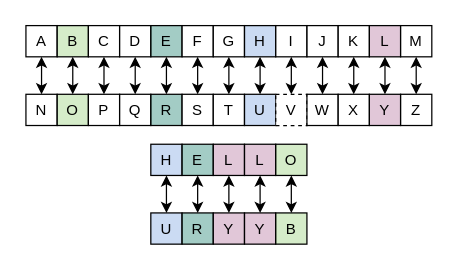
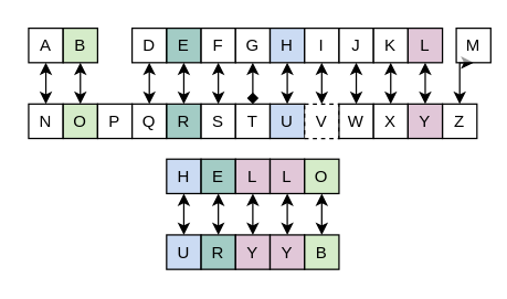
  <mxCell id="0" />
  <mxCell id="1" parent="0" />
  <mxCell id="2" style="edgeStyle=orthogonalEdgeStyle;rounded=0;orthogonalLoop=1;jettySize=auto;html=1;exitX=0.5;exitY=1;exitDx=0;exitDy=0;entryX=0.5;entryY=0;entryDx=0;entryDy=0;startArrow=classic;startFill=1;" edge="1" parent="1" source="3" target="28"><mxGeometry relative="1" as="geometry" /></mxCell>
  <mxCell id="3" value="A" style="whiteSpace=wrap;html=1;aspect=fixed;fillOpacity=60;strokeOpacity=100;" vertex="1" parent="1"><mxGeometry x="20" y="20" width="25" height="25" as="geometry" /></mxCell>
  <mxCell id="4" style="edgeStyle=orthogonalEdgeStyle;rounded=0;orthogonalLoop=1;jettySize=auto;html=1;exitX=0.5;exitY=1;exitDx=0;exitDy=0;entryX=0.5;entryY=0;entryDx=0;entryDy=0;startArrow=classic;startFill=1;" edge="1" parent="1" source="5" target="29"><mxGeometry relative="1" as="geometry" /></mxCell>
  <mxCell id="5" value="B" style="whiteSpace=wrap;html=1;aspect=fixed;fillColor=#B9E0A5;fillOpacity=60;strokeOpacity=100;" vertex="1" parent="1"><mxGeometry x="45" y="20" width="25" height="25" as="geometry" /></mxCell>
- <mxCell id="6" style="edgeStyle=orthogonalEdgeStyle;rounded=0;orthogonalLoop=1;jettySize=auto;html=1;exitX=0.5;exitY=1;exitDx=0;exitDy=0;entryX=0.5;entryY=0;entryDx=0;entryDy=0;startArrow=classic;startFill=1;" edge="1" parent="1" source="7" target="30"><mxGeometry relative="1" as="geometry" /></mxCell>
- <mxCell id="7" value="C" style="whiteSpace=wrap;html=1;aspect=fixed;fillOpacity=60;strokeOpacity=100;" vertex="1" parent="1"><mxGeometry x="70" y="20" width="25" height="25" as="geometry" /></mxCell>
  <mxCell id="8" style="edgeStyle=orthogonalEdgeStyle;rounded=0;orthogonalLoop=1;jettySize=auto;html=1;exitX=0.5;exitY=1;exitDx=0;exitDy=0;entryX=0.5;entryY=0;entryDx=0;entryDy=0;startArrow=classic;startFill=1;" edge="1" parent="1" source="9" target="31"><mxGeometry relative="1" as="geometry" /></mxCell>
  <mxCell id="9" value="D" style="whiteSpace=wrap;html=1;aspect=fixed;fillOpacity=60;strokeOpacity=100;" vertex="1" parent="1"><mxGeometry x="95" y="20" width="25" height="25" as="geometry" /></mxCell>
  <mxCell id="10" style="edgeStyle=orthogonalEdgeStyle;rounded=0;orthogonalLoop=1;jettySize=auto;html=1;exitX=0.5;exitY=1;exitDx=0;exitDy=0;entryX=0.5;entryY=0;entryDx=0;entryDy=0;startArrow=classic;startFill=1;" edge="1" parent="1" source="11" target="32"><mxGeometry relative="1" as="geometry" /></mxCell>
  <mxCell id="11" value="E" style="whiteSpace=wrap;html=1;aspect=fixed;fillColor=#67AB9F;fillOpacity=60;strokeOpacity=100;" vertex="1" parent="1"><mxGeometry x="120" y="20" width="25" height="25" as="geometry" /></mxCell>
  <mxCell id="12" style="edgeStyle=orthogonalEdgeStyle;rounded=0;orthogonalLoop=1;jettySize=auto;html=1;exitX=0.5;exitY=1;exitDx=0;exitDy=0;entryX=0.5;entryY=0;entryDx=0;entryDy=0;startArrow=classic;startFill=1;" edge="1" parent="1" source="13" target="33"><mxGeometry relative="1" as="geometry" /></mxCell>
  <mxCell id="13" value="F" style="whiteSpace=wrap;html=1;aspect=fixed;fillOpacity=60;strokeOpacity=100;" vertex="1" parent="1"><mxGeometry x="145" y="20" width="25" height="25" as="geometry" /></mxCell>
- <mxCell id="14" style="edgeStyle=orthogonalEdgeStyle;rounded=0;orthogonalLoop=1;jettySize=auto;html=1;exitX=0.5;exitY=1;exitDx=0;exitDy=0;entryX=0.5;entryY=0;entryDx=0;entryDy=0;startArrow=classic;startFill=1;" edge="1" parent="1" source="15" target="34"><mxGeometry relative="1" as="geometry" /></mxCell>
+ <mxCell id="14" style="edgeStyle=orthogonalEdgeStyle;rounded=0;orthogonalLoop=1;jettySize=auto;html=1;exitX=0.5;exitY=1;exitDx=0;exitDy=0;entryX=0.5;entryY=0;entryDx=0;entryDy=0;startArrow=classic;startFill=1;endArrow=diamond;" edge="1" parent="1" source="15" target="34"><mxGeometry relative="1" as="geometry" /></mxCell>
  <mxCell id="15" value="G" style="whiteSpace=wrap;html=1;aspect=fixed;fillOpacity=60;strokeOpacity=100;" vertex="1" parent="1"><mxGeometry x="170" y="20" width="25" height="25" as="geometry" /></mxCell>
  <mxCell id="16" style="edgeStyle=orthogonalEdgeStyle;rounded=0;orthogonalLoop=1;jettySize=auto;html=1;exitX=0.5;exitY=1;exitDx=0;exitDy=0;entryX=0.5;entryY=0;entryDx=0;entryDy=0;startArrow=classic;startFill=1;" edge="1" parent="1" source="17" target="35"><mxGeometry relative="1" as="geometry" /></mxCell>
  <mxCell id="17" value="H" style="whiteSpace=wrap;html=1;aspect=fixed;fillColor=#A9C4EB;fillOpacity=60;strokeOpacity=100;" vertex="1" parent="1"><mxGeometry x="195" y="20" width="25" height="25" as="geometry" /></mxCell>
  <mxCell id="18" style="edgeStyle=orthogonalEdgeStyle;rounded=0;orthogonalLoop=1;jettySize=auto;html=1;exitX=0.5;exitY=1;exitDx=0;exitDy=0;entryX=0.5;entryY=0;entryDx=0;entryDy=0;startArrow=classic;startFill=1;" edge="1" parent="1" source="19" target="36"><mxGeometry relative="1" as="geometry" /></mxCell>
  <mxCell id="19" value="I" style="whiteSpace=wrap;html=1;aspect=fixed;fillOpacity=60;strokeOpacity=100;" vertex="1" parent="1"><mxGeometry x="220" y="20" width="25" height="25" as="geometry" /></mxCell>
  <mxCell id="20" style="edgeStyle=orthogonalEdgeStyle;rounded=0;orthogonalLoop=1;jettySize=auto;html=1;exitX=0.5;exitY=1;exitDx=0;exitDy=0;entryX=0.5;entryY=0;entryDx=0;entryDy=0;startArrow=classic;startFill=1;" edge="1" parent="1" source="21" target="37"><mxGeometry relative="1" as="geometry" /></mxCell>
  <mxCell id="21" value="J" style="whiteSpace=wrap;html=1;aspect=fixed;fillOpacity=60;strokeOpacity=100;" vertex="1" parent="1"><mxGeometry x="245" y="20" width="25" height="25" as="geometry" /></mxCell>
  <mxCell id="22" style="edgeStyle=orthogonalEdgeStyle;rounded=0;orthogonalLoop=1;jettySize=auto;html=1;exitX=0.5;exitY=1;exitDx=0;exitDy=0;entryX=0.5;entryY=0;entryDx=0;entryDy=0;startArrow=classic;startFill=1;" edge="1" parent="1" source="23" target="38"><mxGeometry relative="1" as="geometry" /></mxCell>
  <mxCell id="23" value="K" style="whiteSpace=wrap;html=1;aspect=fixed;fillOpacity=60;strokeOpacity=100;" vertex="1" parent="1"><mxGeometry x="270" y="20" width="25" height="25" as="geometry" /></mxCell>
  <mxCell id="24" style="edgeStyle=orthogonalEdgeStyle;rounded=0;orthogonalLoop=1;jettySize=auto;html=1;exitX=0.5;exitY=1;exitDx=0;exitDy=0;entryX=0.5;entryY=0;entryDx=0;entryDy=0;startArrow=classic;startFill=1;" edge="1" parent="1" source="25" target="39"><mxGeometry relative="1" as="geometry" /></mxCell>
  <mxCell id="25" value="L" style="whiteSpace=wrap;html=1;aspect=fixed;fillColor=#CDA2BE;fillOpacity=60;strokeOpacity=100;" vertex="1" parent="1"><mxGeometry x="295" y="20" width="25" height="25" as="geometry" /></mxCell>
  <mxCell id="26" style="edgeStyle=orthogonalEdgeStyle;rounded=0;orthogonalLoop=1;jettySize=auto;html=1;exitX=0.5;exitY=1;exitDx=0;exitDy=0;entryX=0.5;entryY=0;entryDx=0;entryDy=0;startArrow=classic;startFill=1;" edge="1" parent="1" source="27" target="40"><mxGeometry relative="1" as="geometry" /></mxCell>
- <mxCell id="27" value="M" style="whiteSpace=wrap;html=1;aspect=fixed;fillOpacity=60;strokeOpacity=100;" vertex="1" parent="1"><mxGeometry x="320" y="20" width="25" height="25" as="geometry" /></mxCell>
+ <mxCell id="27" value="M" style="whiteSpace=wrap;html=1;aspect=fixed;fillOpacity=60;strokeOpacity=100;" vertex="1" parent="1"><mxGeometry x="330" y="20" width="25" height="25" as="geometry" /></mxCell>
  <mxCell id="28" value="N" style="whiteSpace=wrap;html=1;aspect=fixed;fillOpacity=60;strokeOpacity=100;" vertex="1" parent="1"><mxGeometry x="20" y="75" width="25" height="25" as="geometry" /></mxCell>
  <mxCell id="29" value="O" style="whiteSpace=wrap;html=1;aspect=fixed;fillColor=#B9E0A5;fillOpacity=60;strokeOpacity=100;" vertex="1" parent="1"><mxGeometry x="45" y="75" width="25" height="25" as="geometry" /></mxCell>
  <mxCell id="30" value="P" style="whiteSpace=wrap;html=1;aspect=fixed;fillOpacity=60;strokeOpacity=100;" vertex="1" parent="1"><mxGeometry x="70" y="75" width="25" height="25" as="geometry" /></mxCell>
  <mxCell id="31" value="Q" style="whiteSpace=wrap;html=1;aspect=fixed;fillOpacity=60;strokeOpacity=100;" vertex="1" parent="1"><mxGeometry x="95" y="75" width="25" height="25" as="geometry" /></mxCell>
  <mxCell id="32" value="R" style="whiteSpace=wrap;html=1;aspect=fixed;fillColor=#67AB9F;fillOpacity=60;strokeOpacity=100;" vertex="1" parent="1"><mxGeometry x="120" y="75" width="25" height="25" as="geometry" /></mxCell>
  <mxCell id="33" value="S" style="whiteSpace=wrap;html=1;aspect=fixed;fillOpacity=60;strokeOpacity=100;" vertex="1" parent="1"><mxGeometry x="145" y="75" width="25" height="25" as="geometry" /></mxCell>
  <mxCell id="34" value="T" style="whiteSpace=wrap;html=1;aspect=fixed;fillOpacity=60;strokeOpacity=100;" vertex="1" parent="1"><mxGeometry x="170" y="75" width="25" height="25" as="geometry" /></mxCell>
  <mxCell id="35" value="U" style="whiteSpace=wrap;html=1;aspect=fixed;fillColor=#A9C4EB;fillOpacity=60;strokeOpacity=100;" vertex="1" parent="1"><mxGeometry x="195" y="75" width="25" height="25" as="geometry" /></mxCell>
  <mxCell id="36" value="V" style="whiteSpace=wrap;html=1;aspect=fixed;fillOpacity=60;strokeOpacity=100;dashed=1;" vertex="1" parent="1"><mxGeometry x="220" y="75" width="25" height="25" as="geometry" /></mxCell>
  <mxCell id="37" value="W" style="whiteSpace=wrap;html=1;aspect=fixed;fillOpacity=60;strokeOpacity=100;" vertex="1" parent="1"><mxGeometry x="245" y="75" width="25" height="25" as="geometry" /></mxCell>
  <mxCell id="38" value="X" style="whiteSpace=wrap;html=1;aspect=fixed;fillOpacity=60;strokeOpacity=100;" vertex="1" parent="1"><mxGeometry x="270" y="75" width="25" height="25" as="geometry" /></mxCell>
  <mxCell id="39" value="Y" style="whiteSpace=wrap;html=1;aspect=fixed;fillColor=#CDA2BE;fillOpacity=60;strokeOpacity=100;" vertex="1" parent="1"><mxGeometry x="295" y="75" width="25" height="25" as="geometry" /></mxCell>
  <mxCell id="40" value="Z" style="whiteSpace=wrap;html=1;aspect=fixed;fillOpacity=60;strokeOpacity=100;" vertex="1" parent="1"><mxGeometry x="320" y="75" width="25" height="25" as="geometry" /></mxCell>
  <mxCell id="41" style="edgeStyle=orthogonalEdgeStyle;rounded=0;orthogonalLoop=1;jettySize=auto;html=1;exitX=0.5;exitY=1;exitDx=0;exitDy=0;entryX=0.5;entryY=0;entryDx=0;entryDy=0;startArrow=classic;startFill=1;" edge="1" parent="1" source="42" target="51"><mxGeometry relative="1" as="geometry" /></mxCell>
  <mxCell id="42" value="H" style="whiteSpace=wrap;html=1;aspect=fixed;fillColor=#A9C4EB;fillOpacity=60;strokeOpacity=100;" vertex="1" parent="1"><mxGeometry x="120" y="115" width="25" height="25" as="geometry" /></mxCell>
  <mxCell id="43" style="edgeStyle=orthogonalEdgeStyle;rounded=0;orthogonalLoop=1;jettySize=auto;html=1;exitX=0.5;exitY=1;exitDx=0;exitDy=0;entryX=0.5;entryY=0;entryDx=0;entryDy=0;startArrow=classic;startFill=1;" edge="1" parent="1" source="44" target="52"><mxGeometry relative="1" as="geometry" /></mxCell>
  <mxCell id="44" value="E" style="whiteSpace=wrap;html=1;aspect=fixed;fillColor=#67AB9F;fillOpacity=60;strokeOpacity=100;" vertex="1" parent="1"><mxGeometry x="145" y="115" width="25" height="25" as="geometry" /></mxCell>
  <mxCell id="45" style="edgeStyle=orthogonalEdgeStyle;rounded=0;orthogonalLoop=1;jettySize=auto;html=1;exitX=0.5;exitY=1;exitDx=0;exitDy=0;entryX=0.5;entryY=0;entryDx=0;entryDy=0;startArrow=classic;startFill=1;" edge="1" parent="1" source="46" target="53"><mxGeometry relative="1" as="geometry" /></mxCell>
  <mxCell id="46" value="L" style="whiteSpace=wrap;html=1;aspect=fixed;fillColor=#CDA2BE;fillOpacity=60;strokeOpacity=100;" vertex="1" parent="1"><mxGeometry x="170" y="115" width="25" height="25" as="geometry" /></mxCell>
  <mxCell id="47" style="edgeStyle=orthogonalEdgeStyle;rounded=0;orthogonalLoop=1;jettySize=auto;html=1;exitX=0.5;exitY=1;exitDx=0;exitDy=0;entryX=0.5;entryY=0;entryDx=0;entryDy=0;startArrow=classic;startFill=1;" edge="1" parent="1" source="48" target="54"><mxGeometry relative="1" as="geometry" /></mxCell>
  <mxCell id="48" value="L" style="whiteSpace=wrap;html=1;aspect=fixed;fillColor=#CDA2BE;fillOpacity=60;strokeOpacity=100;" vertex="1" parent="1"><mxGeometry x="195" y="115" width="25" height="25" as="geometry" /></mxCell>
  <mxCell id="49" style="edgeStyle=orthogonalEdgeStyle;rounded=0;orthogonalLoop=1;jettySize=auto;html=1;exitX=0.5;exitY=1;exitDx=0;exitDy=0;entryX=0.5;entryY=0;entryDx=0;entryDy=0;startArrow=classic;startFill=1;" edge="1" parent="1" source="50" target="55"><mxGeometry relative="1" as="geometry" /></mxCell>
  <mxCell id="50" value="O" style="whiteSpace=wrap;html=1;aspect=fixed;fillColor=#B9E0A5;fillOpacity=60;strokeOpacity=100;" vertex="1" parent="1"><mxGeometry x="220" y="115" width="25" height="25" as="geometry" /></mxCell>
  <mxCell id="51" value="U" style="whiteSpace=wrap;html=1;aspect=fixed;fillColor=#A9C4EB;fillOpacity=60;strokeOpacity=100;" vertex="1" parent="1"><mxGeometry x="120" y="170" width="25" height="25" as="geometry" /></mxCell>
  <mxCell id="52" value="R" style="whiteSpace=wrap;html=1;aspect=fixed;fillColor=#67AB9F;fillOpacity=60;strokeOpacity=100;" vertex="1" parent="1"><mxGeometry x="145" y="170" width="25" height="25" as="geometry" /></mxCell>
  <mxCell id="53" value="Y" style="whiteSpace=wrap;html=1;aspect=fixed;fillColor=#CDA2BE;fillOpacity=60;strokeOpacity=100;" vertex="1" parent="1"><mxGeometry x="170" y="170" width="25" height="25" as="geometry" /></mxCell>
  <mxCell id="54" value="Y" style="whiteSpace=wrap;html=1;aspect=fixed;fillColor=#CDA2BE;fillOpacity=60;strokeOpacity=100;" vertex="1" parent="1"><mxGeometry x="195" y="170" width="25" height="25" as="geometry" /></mxCell>
  <mxCell id="55" value="B" style="whiteSpace=wrap;html=1;aspect=fixed;fillColor=#B9E0A5;fillOpacity=60;strokeOpacity=100;" vertex="1" parent="1"><mxGeometry x="220" y="170" width="25" height="25" as="geometry" /></mxCell>
